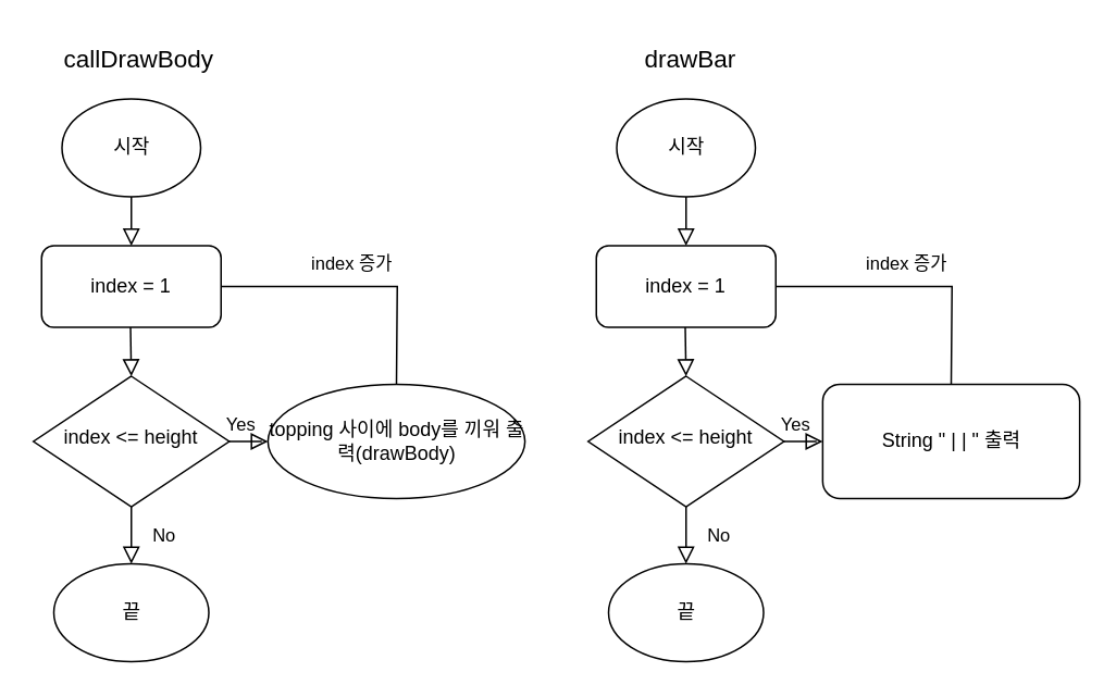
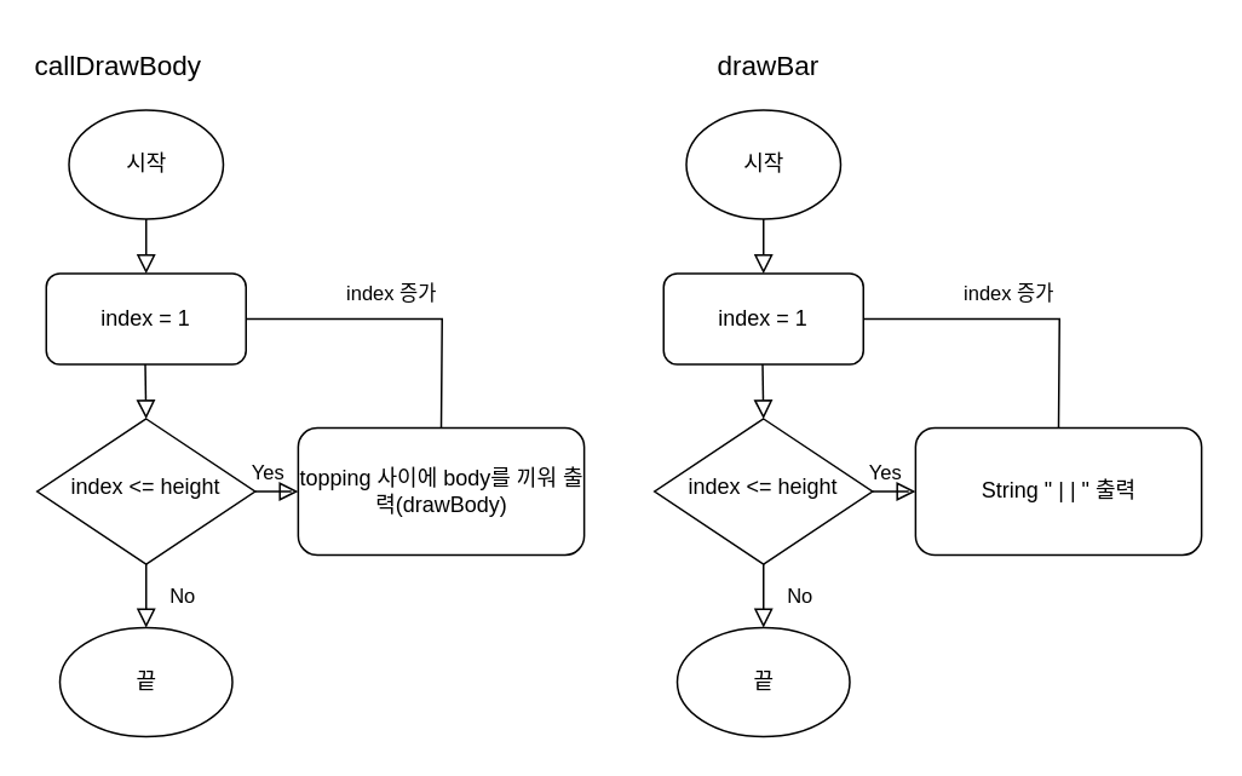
  <mxCell id="0" />
  <mxCell id="1" parent="0" />
  <mxCell id="2" value="" style="rounded=0;html=1;jettySize=auto;orthogonalLoop=1;fontSize=11;endArrow=block;endFill=0;endSize=8;strokeWidth=1;shadow=0;labelBackgroundColor=none;edgeStyle=orthogonalEdgeStyle;" parent="1" edge="1"><mxGeometry relative="1" as="geometry"><mxPoint x="80" y="120" as="sourcePoint" /><mxPoint x="80" y="150" as="targetPoint" /></mxGeometry></mxCell>
  <mxCell id="3" value="No" style="rounded=0;html=1;jettySize=auto;orthogonalLoop=1;fontSize=11;endArrow=block;endFill=0;endSize=8;strokeWidth=1;shadow=0;labelBackgroundColor=none;edgeStyle=orthogonalEdgeStyle;exitX=0.5;exitY=1;exitDx=0;exitDy=0;entryX=0.5;entryY=0;entryDx=0;entryDy=0;" parent="1" source="5" target="8" edge="1"><mxGeometry y="20" relative="1" as="geometry"><mxPoint as="offset" /><mxPoint x="82.5" y="315" as="sourcePoint" /><mxPoint x="80" y="340" as="targetPoint" /></mxGeometry></mxCell>
  <mxCell id="4" value="Yes" style="edgeStyle=orthogonalEdgeStyle;rounded=0;html=1;jettySize=auto;orthogonalLoop=1;fontSize=11;endArrow=block;endFill=0;endSize=8;strokeWidth=1;shadow=0;labelBackgroundColor=none;" parent="1" target="6" edge="1"><mxGeometry y="10" relative="1" as="geometry"><mxPoint as="offset" /><mxPoint x="130" y="270" as="sourcePoint" /><Array as="points"><mxPoint x="160" y="270" /><mxPoint x="160" y="270" /></Array></mxGeometry></mxCell>
  <mxCell id="5" value="index &amp;lt;= height" style="rhombus;whiteSpace=wrap;html=1;shadow=0;fontFamily=Helvetica;fontSize=12;align=center;strokeWidth=1;spacing=6;spacingTop=-4;" parent="1" vertex="1"><mxGeometry x="20" y="230" width="120" height="80" as="geometry" /></mxCell>
- <mxCell id="6" value="topping 사이에 body를 끼워 출력(drawBody)" style="ellipse;whiteSpace=wrap;html=1;fontSize=12;glass=0;strokeWidth=1;shadow=0;" parent="1" vertex="1"><mxGeometry x="163.75" y="235" width="157.5" height="70" as="geometry" /></mxCell>
+ <mxCell id="6" value="topping 사이에 body를 끼워 출력(drawBody)" style="rounded=1;whiteSpace=wrap;html=1;fontSize=12;glass=0;strokeWidth=1;shadow=0;" parent="1" vertex="1"><mxGeometry x="163.75" y="235" width="157.5" height="70" as="geometry" /></mxCell>
  <mxCell id="7" value="시작" style="ellipse;whiteSpace=wrap;html=1;" parent="1" vertex="1"><mxGeometry x="37.5" y="60" width="85" height="60" as="geometry" /></mxCell>
  <mxCell id="8" value="끝" style="ellipse;whiteSpace=wrap;html=1;" parent="1" vertex="1"><mxGeometry x="32.5" y="345" width="95" height="60" as="geometry" /></mxCell>
- <mxCell id="9" value="&lt;span style=&quot;font-size: 15px;&quot;&gt;callDrawBody&lt;/span&gt;" style="text;strokeColor=none;fillColor=none;align=left;verticalAlign=middle;spacingLeft=4;spacingRight=4;overflow=hidden;points=[[0,0.5],[1,0.5]];portConstraint=eastwest;rotatable=0;whiteSpace=wrap;html=1;" parent="1" vertex="1"><mxGeometry x="32.5" y="20" width="107.5" height="30" as="geometry" /></mxCell>
+ <mxCell id="9" value="&lt;span style=&quot;font-size: 15px;&quot;&gt;callDrawBody&lt;/span&gt;" style="text;strokeColor=none;fillColor=none;align=left;verticalAlign=middle;spacingLeft=4;spacingRight=4;overflow=hidden;points=[[0,0.5],[1,0.5]];portConstraint=eastwest;rotatable=0;whiteSpace=wrap;html=1;" parent="1" vertex="1"><mxGeometry x="12.5" y="20" width="107.5" height="30" as="geometry" /></mxCell>
  <mxCell id="10" value="" style="endArrow=none;rounded=0;endFill=0;entryX=1;entryY=0.5;entryDx=0;entryDy=0;html=1;exitX=0.5;exitY=0;exitDx=0;exitDy=0;" parent="1" source="6" target="12" edge="1"><mxGeometry width="50" height="50" relative="1" as="geometry"><mxPoint x="242.5" y="250" as="sourcePoint" /><mxPoint x="82.5" y="200" as="targetPoint" /><Array as="points"><mxPoint x="243" y="175" /></Array></mxGeometry></mxCell>
  <mxCell id="11" value="index 증가" style="edgeLabel;html=1;align=center;verticalAlign=middle;resizable=0;points=[];" parent="10" vertex="1" connectable="0"><mxGeometry x="0.147" y="2" relative="1" as="geometry"><mxPoint x="7" y="-17" as="offset" /></mxGeometry></mxCell>
  <mxCell id="12" value="index = 1" style="rounded=1;whiteSpace=wrap;html=1;" parent="1" vertex="1"><mxGeometry x="25" y="150" width="110" height="50" as="geometry" /></mxCell>
  <mxCell id="13" value="" style="rounded=0;html=1;jettySize=auto;orthogonalLoop=1;fontSize=11;endArrow=block;endFill=0;endSize=8;strokeWidth=1;shadow=0;labelBackgroundColor=none;edgeStyle=orthogonalEdgeStyle;entryX=0.5;entryY=0;entryDx=0;entryDy=0;" parent="1" target="5" edge="1"><mxGeometry relative="1" as="geometry"><mxPoint x="79.5" y="200" as="sourcePoint" /><mxPoint x="79.5" y="230" as="targetPoint" /></mxGeometry></mxCell>
  <mxCell id="14" value="&lt;font style=&quot;font-size: 15px;&quot;&gt;drawBar&lt;/font&gt;" style="text;strokeColor=none;fillColor=none;align=left;verticalAlign=middle;spacingLeft=4;spacingRight=4;overflow=hidden;points=[[0,0.5],[1,0.5]];portConstraint=eastwest;rotatable=0;whiteSpace=wrap;html=1;" parent="1" vertex="1"><mxGeometry x="389" y="20" width="70" height="30" as="geometry" /></mxCell>
  <mxCell id="15" value="" style="rounded=0;html=1;jettySize=auto;orthogonalLoop=1;fontSize=11;endArrow=block;endFill=0;endSize=8;strokeWidth=1;shadow=0;labelBackgroundColor=none;edgeStyle=orthogonalEdgeStyle;" edge="1" parent="1"><mxGeometry relative="1" as="geometry"><mxPoint x="420" y="120" as="sourcePoint" /><mxPoint x="420" y="150" as="targetPoint" /></mxGeometry></mxCell>
  <mxCell id="16" value="No" style="rounded=0;html=1;jettySize=auto;orthogonalLoop=1;fontSize=11;endArrow=block;endFill=0;endSize=8;strokeWidth=1;shadow=0;labelBackgroundColor=none;edgeStyle=orthogonalEdgeStyle;exitX=0.5;exitY=1;exitDx=0;exitDy=0;entryX=0.5;entryY=0;entryDx=0;entryDy=0;" edge="1" parent="1" source="18" target="21"><mxGeometry y="20" relative="1" as="geometry"><mxPoint as="offset" /><mxPoint x="422.5" y="315" as="sourcePoint" /><mxPoint x="420" y="340" as="targetPoint" /></mxGeometry></mxCell>
  <mxCell id="17" value="Yes" style="edgeStyle=orthogonalEdgeStyle;rounded=0;html=1;jettySize=auto;orthogonalLoop=1;fontSize=11;endArrow=block;endFill=0;endSize=8;strokeWidth=1;shadow=0;labelBackgroundColor=none;" edge="1" parent="1" target="19"><mxGeometry y="10" relative="1" as="geometry"><mxPoint as="offset" /><mxPoint x="470" y="270" as="sourcePoint" /><Array as="points"><mxPoint x="500" y="270" /><mxPoint x="500" y="270" /></Array></mxGeometry></mxCell>
  <mxCell id="18" value="index &amp;lt;= height" style="rhombus;whiteSpace=wrap;html=1;shadow=0;fontFamily=Helvetica;fontSize=12;align=center;strokeWidth=1;spacing=6;spacingTop=-4;" vertex="1" parent="1"><mxGeometry x="360" y="230" width="120" height="80" as="geometry" /></mxCell>
  <mxCell id="19" value="String &quot; | | &quot; 출력" style="rounded=1;whiteSpace=wrap;html=1;fontSize=12;glass=0;strokeWidth=1;shadow=0;" vertex="1" parent="1"><mxGeometry x="503.75" y="235" width="157.5" height="70" as="geometry" /></mxCell>
  <mxCell id="20" value="시작" style="ellipse;whiteSpace=wrap;html=1;" vertex="1" parent="1"><mxGeometry x="377.5" y="60" width="85" height="60" as="geometry" /></mxCell>
  <mxCell id="21" value="끝" style="ellipse;whiteSpace=wrap;html=1;" vertex="1" parent="1"><mxGeometry x="372.5" y="345" width="95" height="60" as="geometry" /></mxCell>
  <mxCell id="22" value="" style="endArrow=none;rounded=0;endFill=0;entryX=1;entryY=0.5;entryDx=0;entryDy=0;html=1;exitX=0.5;exitY=0;exitDx=0;exitDy=0;" edge="1" parent="1" source="19" target="24"><mxGeometry width="50" height="50" relative="1" as="geometry"><mxPoint x="582.5" y="250" as="sourcePoint" /><mxPoint x="422.5" y="200" as="targetPoint" /><Array as="points"><mxPoint x="583" y="175" /></Array></mxGeometry></mxCell>
  <mxCell id="23" value="index 증가" style="edgeLabel;html=1;align=center;verticalAlign=middle;resizable=0;points=[];" vertex="1" connectable="0" parent="22"><mxGeometry x="0.147" y="2" relative="1" as="geometry"><mxPoint x="7" y="-17" as="offset" /></mxGeometry></mxCell>
  <mxCell id="24" value="index = 1" style="rounded=1;whiteSpace=wrap;html=1;" vertex="1" parent="1"><mxGeometry x="365" y="150" width="110" height="50" as="geometry" /></mxCell>
  <mxCell id="25" value="" style="rounded=0;html=1;jettySize=auto;orthogonalLoop=1;fontSize=11;endArrow=block;endFill=0;endSize=8;strokeWidth=1;shadow=0;labelBackgroundColor=none;edgeStyle=orthogonalEdgeStyle;entryX=0.5;entryY=0;entryDx=0;entryDy=0;" edge="1" parent="1" target="18"><mxGeometry relative="1" as="geometry"><mxPoint x="419.5" y="200" as="sourcePoint" /><mxPoint x="419.5" y="230" as="targetPoint" /></mxGeometry></mxCell>
